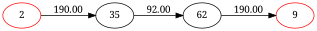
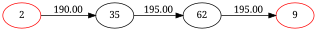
  digraph {
    fontname="Noto Serif"
    rankdir=LR
    node [color=red fontname="Noto Serif"]
    edge [fontname="Noto Serif"]
    2
    35 [color=black]
    62 [color=black]
    n4 [label=9]
    2 -> 35 [label=190.00]
-   35 -> 62 [label=92.00]
-   62 -> n4 [label=190.00]
+   35 -> 62 [label=195.00]
+   62 -> n4 [label=195.00]
  }
